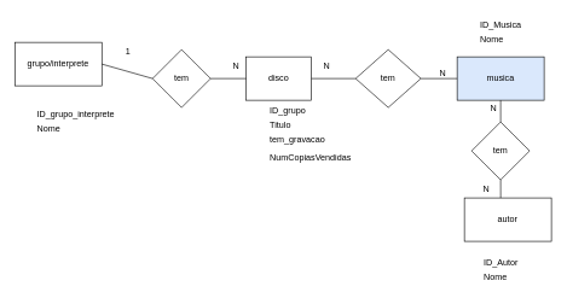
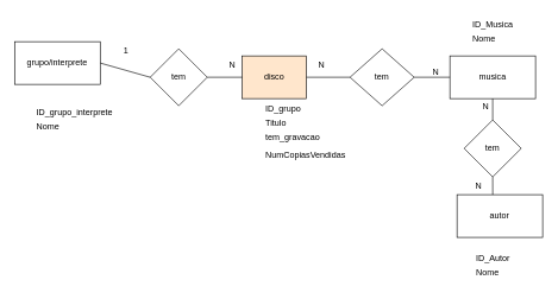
  <mxCell id="0" />
  <mxCell id="1" parent="0" />
  <mxCell id="2" value="grupo/interprete" style="rounded=0;whiteSpace=wrap;html=1;" vertex="1" parent="1"><mxGeometry x="20" y="58" width="120" height="60" as="geometry" /></mxCell>
- <mxCell id="3" value="musica" style="rounded=0;whiteSpace=wrap;html=1;fillColor=#dae8fc;" vertex="1" parent="1"><mxGeometry x="630" y="78" width="120" height="60" as="geometry" /></mxCell>
- <mxCell id="4" value="disco" style="rounded=0;whiteSpace=wrap;html=1;" vertex="1" parent="1"><mxGeometry x="339" y="78" width="90" height="60" as="geometry" /></mxCell>
+ <mxCell id="3" value="musica" style="rounded=0;whiteSpace=wrap;html=1;" vertex="1" parent="1"><mxGeometry x="630" y="78" width="120" height="60" as="geometry" /></mxCell>
+ <mxCell id="4" value="disco" style="rounded=0;whiteSpace=wrap;html=1;fillColor=#ffe6cc;" vertex="1" parent="1"><mxGeometry x="339" y="78" width="90" height="60" as="geometry" /></mxCell>
  <mxCell id="5" value="tem" style="rhombus;whiteSpace=wrap;html=1;" vertex="1" parent="1"><mxGeometry x="210" y="68" width="80" height="80" as="geometry" /></mxCell>
  <mxCell id="6" value="" style="endArrow=none;html=1;rounded=0;exitX=0;exitY=0.5;exitDx=0;exitDy=0;entryX=1;entryY=0.5;entryDx=0;entryDy=0;" edge="1" parent="1" source="5" target="2"><mxGeometry width="50" height="50" relative="1" as="geometry"><mxPoint x="360" y="-2" as="sourcePoint" /><mxPoint x="440" y="108" as="targetPoint" /></mxGeometry></mxCell>
  <mxCell id="7" value="" style="endArrow=none;html=1;rounded=0;exitX=1;exitY=0.5;exitDx=0;exitDy=0;" edge="1" parent="1" source="5" target="4"><mxGeometry width="50" height="50" relative="1" as="geometry"><mxPoint x="360" y="108" as="sourcePoint" /><mxPoint x="210" y="108" as="targetPoint" /></mxGeometry></mxCell>
  <mxCell id="8" value="1" style="text;html=1;align=center;verticalAlign=middle;resizable=0;points=[];autosize=1;strokeColor=none;fillColor=none;" vertex="1" parent="1"><mxGeometry x="161" y="56" width="30" height="30" as="geometry" /></mxCell>
  <mxCell id="9" value="ID_grupo_interprete" style="text;html=1;align=left;verticalAlign=middle;resizable=0;points=[];autosize=1;strokeColor=none;fillColor=none;" vertex="1" parent="1"><mxGeometry x="49" y="143" width="130" height="30" as="geometry" /></mxCell>
  <mxCell id="10" value="Nome" style="text;html=1;align=left;verticalAlign=middle;resizable=0;points=[];autosize=1;strokeColor=none;fillColor=none;" vertex="1" parent="1"><mxGeometry x="49" y="163" width="60" height="30" as="geometry" /></mxCell>
  <mxCell id="11" value="ID_grupo" style="text;html=1;align=left;verticalAlign=middle;resizable=0;points=[];autosize=1;strokeColor=none;fillColor=none;" vertex="1" parent="1"><mxGeometry x="370" y="138" width="70" height="30" as="geometry" /></mxCell>
  <mxCell id="12" value="Titulo" style="text;html=1;align=left;verticalAlign=middle;resizable=0;points=[];autosize=1;strokeColor=none;fillColor=none;" vertex="1" parent="1"><mxGeometry x="370" y="158" width="50" height="30" as="geometry" /></mxCell>
  <mxCell id="13" value="tem_gravacao" style="text;html=1;align=left;verticalAlign=middle;resizable=0;points=[];autosize=1;strokeColor=none;fillColor=none;" vertex="1" parent="1"><mxGeometry x="370" y="178" width="100" height="30" as="geometry" /></mxCell>
  <mxCell id="14" value="tem" style="rhombus;whiteSpace=wrap;html=1;" vertex="1" parent="1"><mxGeometry x="490" y="68" width="90" height="80" as="geometry" /></mxCell>
  <mxCell id="15" value="" style="endArrow=none;html=1;rounded=0;exitX=1;exitY=0.5;exitDx=0;exitDy=0;entryX=0;entryY=0.5;entryDx=0;entryDy=0;" edge="1" parent="1" source="14" target="3"><mxGeometry width="50" height="50" relative="1" as="geometry"><mxPoint x="580" y="-2" as="sourcePoint" /><mxPoint x="610" y="108" as="targetPoint" /></mxGeometry></mxCell>
  <mxCell id="16" value="" style="endArrow=none;html=1;rounded=0;exitX=0;exitY=0.5;exitDx=0;exitDy=0;entryX=1;entryY=0.5;entryDx=0;entryDy=0;" edge="1" parent="1" source="14" target="4"><mxGeometry width="50" height="50" relative="1" as="geometry"><mxPoint x="580" y="-2" as="sourcePoint" /><mxPoint x="460" y="108" as="targetPoint" /></mxGeometry></mxCell>
  <mxCell id="17" value="Nome" style="text;html=1;align=left;verticalAlign=middle;resizable=0;points=[];autosize=1;strokeColor=none;fillColor=none;" vertex="1" parent="1"><mxGeometry x="660" y="40" width="60" height="30" as="geometry" /></mxCell>
  <mxCell id="18" value="ID_Musica" style="text;html=1;align=left;verticalAlign=middle;resizable=0;points=[];autosize=1;strokeColor=none;fillColor=none;" vertex="1" parent="1"><mxGeometry x="660" y="20" width="80" height="30" as="geometry" /></mxCell>
  <mxCell id="19" value="N" style="text;html=1;align=center;verticalAlign=middle;resizable=0;points=[];autosize=1;strokeColor=none;fillColor=none;" vertex="1" parent="1"><mxGeometry x="435" y="76" width="30" height="30" as="geometry" /></mxCell>
  <mxCell id="20" value="N" style="text;html=1;align=center;verticalAlign=middle;resizable=0;points=[];autosize=1;strokeColor=none;fillColor=none;" vertex="1" parent="1"><mxGeometry x="595" y="86" width="30" height="30" as="geometry" /></mxCell>
  <mxCell id="21" value="NumCopiasVendidas" style="text;html=1;align=left;verticalAlign=middle;resizable=0;points=[];autosize=1;strokeColor=none;fillColor=none;" vertex="1" parent="1"><mxGeometry x="370" y="202" width="140" height="30" as="geometry" /></mxCell>
  <mxCell id="22" value="autor" style="rounded=0;whiteSpace=wrap;html=1;" vertex="1" parent="1"><mxGeometry x="640" y="273" width="120" height="60" as="geometry" /></mxCell>
  <mxCell id="23" value="tem" style="rhombus;whiteSpace=wrap;html=1;" vertex="1" parent="1"><mxGeometry x="650" y="168" width="80" height="80" as="geometry" /></mxCell>
  <mxCell id="24" value="" style="endArrow=none;html=1;rounded=0;entryX=0.5;entryY=1;entryDx=0;entryDy=0;exitX=0.5;exitY=0;exitDx=0;exitDy=0;" edge="1" parent="1" source="23" target="3"><mxGeometry width="50" height="50" relative="1" as="geometry"><mxPoint x="360" y="248" as="sourcePoint" /><mxPoint x="410" y="198" as="targetPoint" /></mxGeometry></mxCell>
  <mxCell id="25" value="" style="endArrow=none;html=1;rounded=0;entryX=0.5;entryY=1;entryDx=0;entryDy=0;exitX=0.417;exitY=0;exitDx=0;exitDy=0;exitPerimeter=0;" edge="1" parent="1" source="22" target="23"><mxGeometry width="50" height="50" relative="1" as="geometry"><mxPoint x="360" y="248" as="sourcePoint" /><mxPoint x="410" y="198" as="targetPoint" /></mxGeometry></mxCell>
  <mxCell id="26" value="N" style="text;html=1;align=center;verticalAlign=middle;resizable=0;points=[];autosize=1;strokeColor=none;fillColor=none;" vertex="1" parent="1"><mxGeometry x="665" y="135" width="30" height="30" as="geometry" /></mxCell>
  <mxCell id="27" value="N" style="text;html=1;align=center;verticalAlign=middle;resizable=0;points=[];autosize=1;strokeColor=none;fillColor=none;" vertex="1" parent="1"><mxGeometry x="655" y="246" width="30" height="30" as="geometry" /></mxCell>
  <mxCell id="28" value="N" style="text;html=1;align=center;verticalAlign=middle;resizable=0;points=[];autosize=1;strokeColor=none;fillColor=none;" vertex="1" parent="1"><mxGeometry x="310" y="76" width="30" height="30" as="geometry" /></mxCell>
  <mxCell id="29" value="Nome" style="text;html=1;align=left;verticalAlign=middle;resizable=0;points=[];autosize=1;strokeColor=none;fillColor=none;" vertex="1" parent="1"><mxGeometry x="665" y="368" width="60" height="30" as="geometry" /></mxCell>
  <mxCell id="30" value="ID_Autor" style="text;html=1;align=left;verticalAlign=middle;resizable=0;points=[];autosize=1;strokeColor=none;fillColor=none;" vertex="1" parent="1"><mxGeometry x="665" y="348" width="70" height="30" as="geometry" /></mxCell>
